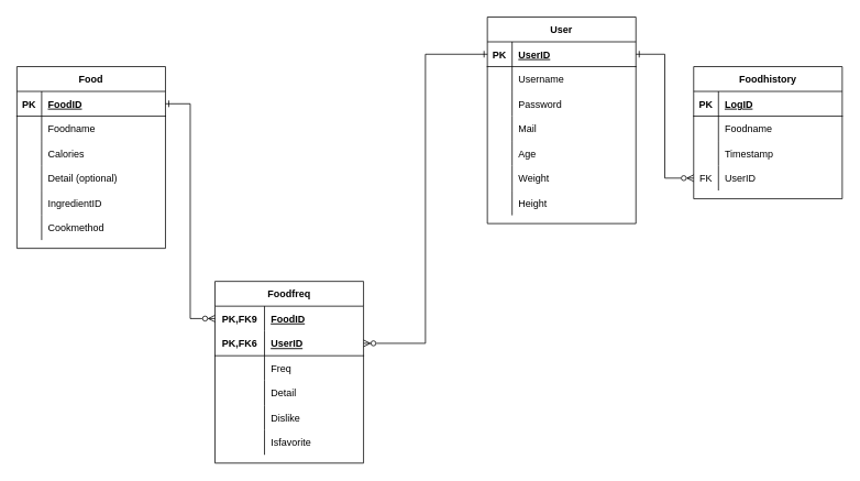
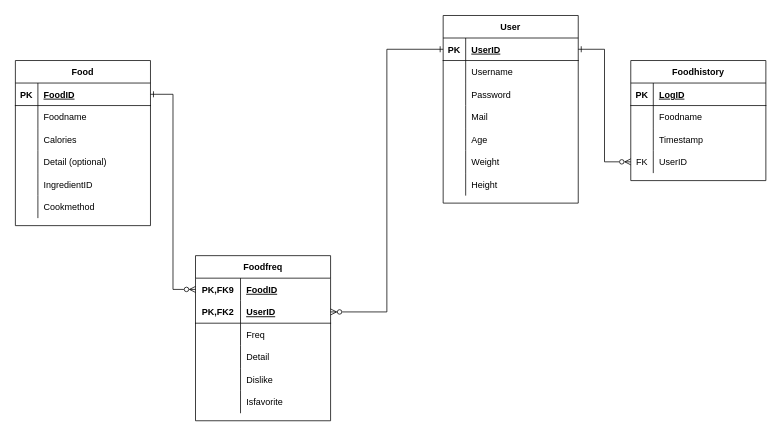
  <mxCell id="0" />
  <mxCell id="1" parent="0" />
  <mxCell id="2" value="Food" style="shape=table;startSize=30;container=1;collapsible=1;childLayout=tableLayout;fixedRows=1;rowLines=0;fontStyle=1;align=center;resizeLast=1;" vertex="1" parent="1"><mxGeometry x="20" y="80" width="180" height="220" as="geometry" /></mxCell>
  <mxCell id="3" value="" style="shape=tableRow;horizontal=0;startSize=0;swimlaneHead=0;swimlaneBody=0;fillColor=none;collapsible=0;dropTarget=0;points=[[0,0.5],[1,0.5]];portConstraint=eastwest;top=0;left=0;right=0;bottom=1;" vertex="1" parent="2"><mxGeometry y="30" width="180" height="30" as="geometry" /></mxCell>
  <mxCell id="4" value="PK" style="shape=partialRectangle;connectable=0;fillColor=none;top=0;left=0;bottom=0;right=0;fontStyle=1;overflow=hidden;" vertex="1" parent="3"><mxGeometry width="30" height="30" as="geometry"><mxRectangle width="30" height="30" as="alternateBounds" /></mxGeometry></mxCell>
  <mxCell id="5" value="FoodID" style="shape=partialRectangle;connectable=0;fillColor=none;top=0;left=0;bottom=0;right=0;align=left;spacingLeft=6;fontStyle=5;overflow=hidden;" vertex="1" parent="3"><mxGeometry x="30" width="150" height="30" as="geometry"><mxRectangle width="150" height="30" as="alternateBounds" /></mxGeometry></mxCell>
  <mxCell id="6" value="" style="shape=tableRow;horizontal=0;startSize=0;swimlaneHead=0;swimlaneBody=0;fillColor=none;collapsible=0;dropTarget=0;points=[[0,0.5],[1,0.5]];portConstraint=eastwest;top=0;left=0;right=0;bottom=0;" vertex="1" parent="2"><mxGeometry y="60" width="180" height="30" as="geometry" /></mxCell>
  <mxCell id="7" value="" style="shape=partialRectangle;connectable=0;fillColor=none;top=0;left=0;bottom=0;right=0;editable=1;overflow=hidden;" vertex="1" parent="6"><mxGeometry width="30" height="30" as="geometry"><mxRectangle width="30" height="30" as="alternateBounds" /></mxGeometry></mxCell>
  <mxCell id="8" value="Foodname" style="shape=partialRectangle;connectable=0;fillColor=none;top=0;left=0;bottom=0;right=0;align=left;spacingLeft=6;overflow=hidden;" vertex="1" parent="6"><mxGeometry x="30" width="150" height="30" as="geometry"><mxRectangle width="150" height="30" as="alternateBounds" /></mxGeometry></mxCell>
  <mxCell id="9" value="" style="shape=tableRow;horizontal=0;startSize=0;swimlaneHead=0;swimlaneBody=0;fillColor=none;collapsible=0;dropTarget=0;points=[[0,0.5],[1,0.5]];portConstraint=eastwest;top=0;left=0;right=0;bottom=0;" vertex="1" parent="2"><mxGeometry y="90" width="180" height="30" as="geometry" /></mxCell>
  <mxCell id="10" value="" style="shape=partialRectangle;connectable=0;fillColor=none;top=0;left=0;bottom=0;right=0;editable=1;overflow=hidden;" vertex="1" parent="9"><mxGeometry width="30" height="30" as="geometry"><mxRectangle width="30" height="30" as="alternateBounds" /></mxGeometry></mxCell>
  <mxCell id="11" value="Calories" style="shape=partialRectangle;connectable=0;fillColor=none;top=0;left=0;bottom=0;right=0;align=left;spacingLeft=6;overflow=hidden;" vertex="1" parent="9"><mxGeometry x="30" width="150" height="30" as="geometry"><mxRectangle width="150" height="30" as="alternateBounds" /></mxGeometry></mxCell>
  <mxCell id="12" value="" style="shape=tableRow;horizontal=0;startSize=0;swimlaneHead=0;swimlaneBody=0;fillColor=none;collapsible=0;dropTarget=0;points=[[0,0.5],[1,0.5]];portConstraint=eastwest;top=0;left=0;right=0;bottom=0;" vertex="1" parent="2"><mxGeometry y="120" width="180" height="30" as="geometry" /></mxCell>
  <mxCell id="13" value="" style="shape=partialRectangle;connectable=0;fillColor=none;top=0;left=0;bottom=0;right=0;editable=1;overflow=hidden;" vertex="1" parent="12"><mxGeometry width="30" height="30" as="geometry"><mxRectangle width="30" height="30" as="alternateBounds" /></mxGeometry></mxCell>
  <mxCell id="14" value="Detail (optional)" style="shape=partialRectangle;connectable=0;fillColor=none;top=0;left=0;bottom=0;right=0;align=left;spacingLeft=6;overflow=hidden;" vertex="1" parent="12"><mxGeometry x="30" width="150" height="30" as="geometry"><mxRectangle width="150" height="30" as="alternateBounds" /></mxGeometry></mxCell>
  <mxCell id="15" value="" style="shape=tableRow;horizontal=0;startSize=0;swimlaneHead=0;swimlaneBody=0;fillColor=none;collapsible=0;dropTarget=0;points=[[0,0.5],[1,0.5]];portConstraint=eastwest;top=0;left=0;right=0;bottom=0;" vertex="1" parent="2"><mxGeometry y="150" width="180" height="30" as="geometry" /></mxCell>
  <mxCell id="16" value="" style="shape=partialRectangle;connectable=0;fillColor=none;top=0;left=0;bottom=0;right=0;editable=1;overflow=hidden;" vertex="1" parent="15"><mxGeometry width="30" height="30" as="geometry"><mxRectangle width="30" height="30" as="alternateBounds" /></mxGeometry></mxCell>
  <mxCell id="17" value="IngredientID" style="shape=partialRectangle;connectable=0;fillColor=none;top=0;left=0;bottom=0;right=0;align=left;spacingLeft=6;overflow=hidden;" vertex="1" parent="15"><mxGeometry x="30" width="150" height="30" as="geometry"><mxRectangle width="150" height="30" as="alternateBounds" /></mxGeometry></mxCell>
  <mxCell id="18" value="" style="shape=tableRow;horizontal=0;startSize=0;swimlaneHead=0;swimlaneBody=0;fillColor=none;collapsible=0;dropTarget=0;points=[[0,0.5],[1,0.5]];portConstraint=eastwest;top=0;left=0;right=0;bottom=0;" vertex="1" parent="2"><mxGeometry y="180" width="180" height="30" as="geometry" /></mxCell>
  <mxCell id="19" value="" style="shape=partialRectangle;connectable=0;fillColor=none;top=0;left=0;bottom=0;right=0;editable=1;overflow=hidden;" vertex="1" parent="18"><mxGeometry width="30" height="30" as="geometry"><mxRectangle width="30" height="30" as="alternateBounds" /></mxGeometry></mxCell>
  <mxCell id="20" value="Cookmethod" style="shape=partialRectangle;connectable=0;fillColor=none;top=0;left=0;bottom=0;right=0;align=left;spacingLeft=6;overflow=hidden;" vertex="1" parent="18"><mxGeometry x="30" width="150" height="30" as="geometry"><mxRectangle width="150" height="30" as="alternateBounds" /></mxGeometry></mxCell>
  <mxCell id="21" value="User" style="shape=table;startSize=30;container=1;collapsible=1;childLayout=tableLayout;fixedRows=1;rowLines=0;fontStyle=1;align=center;resizeLast=1;" vertex="1" parent="1"><mxGeometry x="590" y="20" width="180" height="250" as="geometry" /></mxCell>
  <mxCell id="22" value="" style="shape=tableRow;horizontal=0;startSize=0;swimlaneHead=0;swimlaneBody=0;fillColor=none;collapsible=0;dropTarget=0;points=[[0,0.5],[1,0.5]];portConstraint=eastwest;top=0;left=0;right=0;bottom=1;" vertex="1" parent="21"><mxGeometry y="30" width="180" height="30" as="geometry" /></mxCell>
  <mxCell id="23" value="PK" style="shape=partialRectangle;connectable=0;fillColor=none;top=0;left=0;bottom=0;right=0;fontStyle=1;overflow=hidden;" vertex="1" parent="22"><mxGeometry width="30" height="30" as="geometry"><mxRectangle width="30" height="30" as="alternateBounds" /></mxGeometry></mxCell>
  <mxCell id="24" value="UserID" style="shape=partialRectangle;connectable=0;fillColor=none;top=0;left=0;bottom=0;right=0;align=left;spacingLeft=6;fontStyle=5;overflow=hidden;" vertex="1" parent="22"><mxGeometry x="30" width="150" height="30" as="geometry"><mxRectangle width="150" height="30" as="alternateBounds" /></mxGeometry></mxCell>
  <mxCell id="25" value="" style="shape=tableRow;horizontal=0;startSize=0;swimlaneHead=0;swimlaneBody=0;fillColor=none;collapsible=0;dropTarget=0;points=[[0,0.5],[1,0.5]];portConstraint=eastwest;top=0;left=0;right=0;bottom=0;" vertex="1" parent="21"><mxGeometry y="60" width="180" height="30" as="geometry" /></mxCell>
  <mxCell id="26" value="" style="shape=partialRectangle;connectable=0;fillColor=none;top=0;left=0;bottom=0;right=0;editable=1;overflow=hidden;" vertex="1" parent="25"><mxGeometry width="30" height="30" as="geometry"><mxRectangle width="30" height="30" as="alternateBounds" /></mxGeometry></mxCell>
  <mxCell id="27" value="Username" style="shape=partialRectangle;connectable=0;fillColor=none;top=0;left=0;bottom=0;right=0;align=left;spacingLeft=6;overflow=hidden;" vertex="1" parent="25"><mxGeometry x="30" width="150" height="30" as="geometry"><mxRectangle width="150" height="30" as="alternateBounds" /></mxGeometry></mxCell>
  <mxCell id="28" value="" style="shape=tableRow;horizontal=0;startSize=0;swimlaneHead=0;swimlaneBody=0;fillColor=none;collapsible=0;dropTarget=0;points=[[0,0.5],[1,0.5]];portConstraint=eastwest;top=0;left=0;right=0;bottom=0;" vertex="1" parent="21"><mxGeometry y="90" width="180" height="30" as="geometry" /></mxCell>
  <mxCell id="29" value="" style="shape=partialRectangle;connectable=0;fillColor=none;top=0;left=0;bottom=0;right=0;editable=1;overflow=hidden;" vertex="1" parent="28"><mxGeometry width="30" height="30" as="geometry"><mxRectangle width="30" height="30" as="alternateBounds" /></mxGeometry></mxCell>
  <mxCell id="30" value="Password" style="shape=partialRectangle;connectable=0;fillColor=none;top=0;left=0;bottom=0;right=0;align=left;spacingLeft=6;overflow=hidden;" vertex="1" parent="28"><mxGeometry x="30" width="150" height="30" as="geometry"><mxRectangle width="150" height="30" as="alternateBounds" /></mxGeometry></mxCell>
  <mxCell id="31" value="" style="shape=tableRow;horizontal=0;startSize=0;swimlaneHead=0;swimlaneBody=0;fillColor=none;collapsible=0;dropTarget=0;points=[[0,0.5],[1,0.5]];portConstraint=eastwest;top=0;left=0;right=0;bottom=0;" vertex="1" parent="21"><mxGeometry y="120" width="180" height="30" as="geometry" /></mxCell>
  <mxCell id="32" value="" style="shape=partialRectangle;connectable=0;fillColor=none;top=0;left=0;bottom=0;right=0;editable=1;overflow=hidden;" vertex="1" parent="31"><mxGeometry width="30" height="30" as="geometry"><mxRectangle width="30" height="30" as="alternateBounds" /></mxGeometry></mxCell>
  <mxCell id="33" value="Mail" style="shape=partialRectangle;connectable=0;fillColor=none;top=0;left=0;bottom=0;right=0;align=left;spacingLeft=6;overflow=hidden;" vertex="1" parent="31"><mxGeometry x="30" width="150" height="30" as="geometry"><mxRectangle width="150" height="30" as="alternateBounds" /></mxGeometry></mxCell>
  <mxCell id="34" value="" style="shape=tableRow;horizontal=0;startSize=0;swimlaneHead=0;swimlaneBody=0;fillColor=none;collapsible=0;dropTarget=0;points=[[0,0.5],[1,0.5]];portConstraint=eastwest;top=0;left=0;right=0;bottom=0;" vertex="1" parent="21"><mxGeometry y="150" width="180" height="30" as="geometry" /></mxCell>
  <mxCell id="35" value="" style="shape=partialRectangle;connectable=0;fillColor=none;top=0;left=0;bottom=0;right=0;editable=1;overflow=hidden;" vertex="1" parent="34"><mxGeometry width="30" height="30" as="geometry"><mxRectangle width="30" height="30" as="alternateBounds" /></mxGeometry></mxCell>
  <mxCell id="36" value="Age" style="shape=partialRectangle;connectable=0;fillColor=none;top=0;left=0;bottom=0;right=0;align=left;spacingLeft=6;overflow=hidden;" vertex="1" parent="34"><mxGeometry x="30" width="150" height="30" as="geometry"><mxRectangle width="150" height="30" as="alternateBounds" /></mxGeometry></mxCell>
  <mxCell id="37" value="" style="shape=tableRow;horizontal=0;startSize=0;swimlaneHead=0;swimlaneBody=0;fillColor=none;collapsible=0;dropTarget=0;points=[[0,0.5],[1,0.5]];portConstraint=eastwest;top=0;left=0;right=0;bottom=0;" vertex="1" parent="21"><mxGeometry y="180" width="180" height="30" as="geometry" /></mxCell>
  <mxCell id="38" value="" style="shape=partialRectangle;connectable=0;fillColor=none;top=0;left=0;bottom=0;right=0;editable=1;overflow=hidden;" vertex="1" parent="37"><mxGeometry width="30" height="30" as="geometry"><mxRectangle width="30" height="30" as="alternateBounds" /></mxGeometry></mxCell>
  <mxCell id="39" value="Weight   " style="shape=partialRectangle;connectable=0;fillColor=none;top=0;left=0;bottom=0;right=0;align=left;spacingLeft=6;overflow=hidden;" vertex="1" parent="37"><mxGeometry x="30" width="150" height="30" as="geometry"><mxRectangle width="150" height="30" as="alternateBounds" /></mxGeometry></mxCell>
  <mxCell id="40" value="" style="shape=tableRow;horizontal=0;startSize=0;swimlaneHead=0;swimlaneBody=0;fillColor=none;collapsible=0;dropTarget=0;points=[[0,0.5],[1,0.5]];portConstraint=eastwest;top=0;left=0;right=0;bottom=0;" vertex="1" parent="21"><mxGeometry y="210" width="180" height="30" as="geometry" /></mxCell>
  <mxCell id="41" value="" style="shape=partialRectangle;connectable=0;fillColor=none;top=0;left=0;bottom=0;right=0;editable=1;overflow=hidden;" vertex="1" parent="40"><mxGeometry width="30" height="30" as="geometry"><mxRectangle width="30" height="30" as="alternateBounds" /></mxGeometry></mxCell>
  <mxCell id="42" value="Height" style="shape=partialRectangle;connectable=0;fillColor=none;top=0;left=0;bottom=0;right=0;align=left;spacingLeft=6;overflow=hidden;" vertex="1" parent="40"><mxGeometry x="30" width="150" height="30" as="geometry"><mxRectangle width="150" height="30" as="alternateBounds" /></mxGeometry></mxCell>
  <mxCell id="43" value="Foodfreq" style="shape=table;startSize=30;container=1;collapsible=1;childLayout=tableLayout;fixedRows=1;rowLines=0;fontStyle=1;align=center;resizeLast=1;" vertex="1" parent="1"><mxGeometry x="260" y="340" width="180" height="220" as="geometry" /></mxCell>
  <mxCell id="44" value="" style="shape=tableRow;horizontal=0;startSize=0;swimlaneHead=0;swimlaneBody=0;fillColor=none;collapsible=0;dropTarget=0;points=[[0,0.5],[1,0.5]];portConstraint=eastwest;top=0;left=0;right=0;bottom=0;" vertex="1" parent="43"><mxGeometry y="30" width="180" height="30" as="geometry" /></mxCell>
  <mxCell id="45" value="PK,FK9" style="shape=partialRectangle;connectable=0;fillColor=none;top=0;left=0;bottom=0;right=0;fontStyle=1;overflow=hidden;" vertex="1" parent="44"><mxGeometry width="60" height="30" as="geometry"><mxRectangle width="60" height="30" as="alternateBounds" /></mxGeometry></mxCell>
  <mxCell id="46" value="FoodID" style="shape=partialRectangle;connectable=0;fillColor=none;top=0;left=0;bottom=0;right=0;align=left;spacingLeft=6;fontStyle=5;overflow=hidden;" vertex="1" parent="44"><mxGeometry x="60" width="120" height="30" as="geometry"><mxRectangle width="120" height="30" as="alternateBounds" /></mxGeometry></mxCell>
  <mxCell id="47" value="" style="shape=tableRow;horizontal=0;startSize=0;swimlaneHead=0;swimlaneBody=0;fillColor=none;collapsible=0;dropTarget=0;points=[[0,0.5],[1,0.5]];portConstraint=eastwest;top=0;left=0;right=0;bottom=1;" vertex="1" parent="43"><mxGeometry y="60" width="180" height="30" as="geometry" /></mxCell>
- <mxCell id="48" value="PK,FK6" style="shape=partialRectangle;connectable=0;fillColor=none;top=0;left=0;bottom=0;right=0;fontStyle=1;overflow=hidden;" vertex="1" parent="47"><mxGeometry width="60" height="30" as="geometry"><mxRectangle width="60" height="30" as="alternateBounds" /></mxGeometry></mxCell>
+ <mxCell id="48" value="PK,FK2" style="shape=partialRectangle;connectable=0;fillColor=none;top=0;left=0;bottom=0;right=0;fontStyle=1;overflow=hidden;" vertex="1" parent="47"><mxGeometry width="60" height="30" as="geometry"><mxRectangle width="60" height="30" as="alternateBounds" /></mxGeometry></mxCell>
  <mxCell id="49" value="UserID" style="shape=partialRectangle;connectable=0;fillColor=none;top=0;left=0;bottom=0;right=0;align=left;spacingLeft=6;fontStyle=5;overflow=hidden;" vertex="1" parent="47"><mxGeometry x="60" width="120" height="30" as="geometry"><mxRectangle width="120" height="30" as="alternateBounds" /></mxGeometry></mxCell>
  <mxCell id="50" value="" style="shape=tableRow;horizontal=0;startSize=0;swimlaneHead=0;swimlaneBody=0;fillColor=none;collapsible=0;dropTarget=0;points=[[0,0.5],[1,0.5]];portConstraint=eastwest;top=0;left=0;right=0;bottom=0;" vertex="1" parent="43"><mxGeometry y="90" width="180" height="30" as="geometry" /></mxCell>
  <mxCell id="51" value="" style="shape=partialRectangle;connectable=0;fillColor=none;top=0;left=0;bottom=0;right=0;editable=1;overflow=hidden;" vertex="1" parent="50"><mxGeometry width="60" height="30" as="geometry"><mxRectangle width="60" height="30" as="alternateBounds" /></mxGeometry></mxCell>
  <mxCell id="52" value="Freq" style="shape=partialRectangle;connectable=0;fillColor=none;top=0;left=0;bottom=0;right=0;align=left;spacingLeft=6;overflow=hidden;" vertex="1" parent="50"><mxGeometry x="60" width="120" height="30" as="geometry"><mxRectangle width="120" height="30" as="alternateBounds" /></mxGeometry></mxCell>
  <mxCell id="53" value="" style="shape=tableRow;horizontal=0;startSize=0;swimlaneHead=0;swimlaneBody=0;fillColor=none;collapsible=0;dropTarget=0;points=[[0,0.5],[1,0.5]];portConstraint=eastwest;top=0;left=0;right=0;bottom=0;" vertex="1" parent="43"><mxGeometry y="120" width="180" height="30" as="geometry" /></mxCell>
  <mxCell id="54" value="" style="shape=partialRectangle;connectable=0;fillColor=none;top=0;left=0;bottom=0;right=0;editable=1;overflow=hidden;" vertex="1" parent="53"><mxGeometry width="60" height="30" as="geometry"><mxRectangle width="60" height="30" as="alternateBounds" /></mxGeometry></mxCell>
  <mxCell id="55" value="Detail   " style="shape=partialRectangle;connectable=0;fillColor=none;top=0;left=0;bottom=0;right=0;align=left;spacingLeft=6;overflow=hidden;" vertex="1" parent="53"><mxGeometry x="60" width="120" height="30" as="geometry"><mxRectangle width="120" height="30" as="alternateBounds" /></mxGeometry></mxCell>
  <mxCell id="56" value="" style="shape=tableRow;horizontal=0;startSize=0;swimlaneHead=0;swimlaneBody=0;fillColor=none;collapsible=0;dropTarget=0;points=[[0,0.5],[1,0.5]];portConstraint=eastwest;top=0;left=0;right=0;bottom=0;" vertex="1" parent="43"><mxGeometry y="150" width="180" height="30" as="geometry" /></mxCell>
  <mxCell id="57" value="" style="shape=partialRectangle;connectable=0;fillColor=none;top=0;left=0;bottom=0;right=0;editable=1;overflow=hidden;" vertex="1" parent="56"><mxGeometry width="60" height="30" as="geometry"><mxRectangle width="60" height="30" as="alternateBounds" /></mxGeometry></mxCell>
  <mxCell id="58" value="Dislike" style="shape=partialRectangle;connectable=0;fillColor=none;top=0;left=0;bottom=0;right=0;align=left;spacingLeft=6;overflow=hidden;" vertex="1" parent="56"><mxGeometry x="60" width="120" height="30" as="geometry"><mxRectangle width="120" height="30" as="alternateBounds" /></mxGeometry></mxCell>
  <mxCell id="59" value="" style="shape=tableRow;horizontal=0;startSize=0;swimlaneHead=0;swimlaneBody=0;fillColor=none;collapsible=0;dropTarget=0;points=[[0,0.5],[1,0.5]];portConstraint=eastwest;top=0;left=0;right=0;bottom=0;" vertex="1" parent="43"><mxGeometry y="180" width="180" height="30" as="geometry" /></mxCell>
  <mxCell id="60" value="" style="shape=partialRectangle;connectable=0;fillColor=none;top=0;left=0;bottom=0;right=0;editable=1;overflow=hidden;" vertex="1" parent="59"><mxGeometry width="60" height="30" as="geometry"><mxRectangle width="60" height="30" as="alternateBounds" /></mxGeometry></mxCell>
  <mxCell id="61" value="Isfavorite" style="shape=partialRectangle;connectable=0;fillColor=none;top=0;left=0;bottom=0;right=0;align=left;spacingLeft=6;overflow=hidden;" vertex="1" parent="59"><mxGeometry x="60" width="120" height="30" as="geometry"><mxRectangle width="120" height="30" as="alternateBounds" /></mxGeometry></mxCell>
  <mxCell id="62" value="Foodhistory" style="shape=table;startSize=30;container=1;collapsible=1;childLayout=tableLayout;fixedRows=1;rowLines=0;fontStyle=1;align=center;resizeLast=1;" vertex="1" parent="1"><mxGeometry x="840" y="80" width="180" height="160" as="geometry" /></mxCell>
  <mxCell id="63" value="" style="shape=tableRow;horizontal=0;startSize=0;swimlaneHead=0;swimlaneBody=0;fillColor=none;collapsible=0;dropTarget=0;points=[[0,0.5],[1,0.5]];portConstraint=eastwest;top=0;left=0;right=0;bottom=1;" vertex="1" parent="62"><mxGeometry y="30" width="180" height="30" as="geometry" /></mxCell>
  <mxCell id="64" value="PK" style="shape=partialRectangle;connectable=0;fillColor=none;top=0;left=0;bottom=0;right=0;fontStyle=1;overflow=hidden;" vertex="1" parent="63"><mxGeometry width="30" height="30" as="geometry"><mxRectangle width="30" height="30" as="alternateBounds" /></mxGeometry></mxCell>
  <mxCell id="65" value="LogID" style="shape=partialRectangle;connectable=0;fillColor=none;top=0;left=0;bottom=0;right=0;align=left;spacingLeft=6;fontStyle=5;overflow=hidden;" vertex="1" parent="63"><mxGeometry x="30" width="150" height="30" as="geometry"><mxRectangle width="150" height="30" as="alternateBounds" /></mxGeometry></mxCell>
  <mxCell id="66" value="" style="shape=tableRow;horizontal=0;startSize=0;swimlaneHead=0;swimlaneBody=0;fillColor=none;collapsible=0;dropTarget=0;points=[[0,0.5],[1,0.5]];portConstraint=eastwest;top=0;left=0;right=0;bottom=0;" vertex="1" parent="62"><mxGeometry y="60" width="180" height="30" as="geometry" /></mxCell>
  <mxCell id="67" value="" style="shape=partialRectangle;connectable=0;fillColor=none;top=0;left=0;bottom=0;right=0;editable=1;overflow=hidden;" vertex="1" parent="66"><mxGeometry width="30" height="30" as="geometry"><mxRectangle width="30" height="30" as="alternateBounds" /></mxGeometry></mxCell>
  <mxCell id="68" value="Foodname" style="shape=partialRectangle;connectable=0;fillColor=none;top=0;left=0;bottom=0;right=0;align=left;spacingLeft=6;overflow=hidden;" vertex="1" parent="66"><mxGeometry x="30" width="150" height="30" as="geometry"><mxRectangle width="150" height="30" as="alternateBounds" /></mxGeometry></mxCell>
  <mxCell id="69" value="" style="shape=tableRow;horizontal=0;startSize=0;swimlaneHead=0;swimlaneBody=0;fillColor=none;collapsible=0;dropTarget=0;points=[[0,0.5],[1,0.5]];portConstraint=eastwest;top=0;left=0;right=0;bottom=0;" vertex="1" parent="62"><mxGeometry y="90" width="180" height="30" as="geometry" /></mxCell>
  <mxCell id="70" value="" style="shape=partialRectangle;connectable=0;fillColor=none;top=0;left=0;bottom=0;right=0;editable=1;overflow=hidden;" vertex="1" parent="69"><mxGeometry width="30" height="30" as="geometry"><mxRectangle width="30" height="30" as="alternateBounds" /></mxGeometry></mxCell>
  <mxCell id="71" value="Timestamp" style="shape=partialRectangle;connectable=0;fillColor=none;top=0;left=0;bottom=0;right=0;align=left;spacingLeft=6;overflow=hidden;" vertex="1" parent="69"><mxGeometry x="30" width="150" height="30" as="geometry"><mxRectangle width="150" height="30" as="alternateBounds" /></mxGeometry></mxCell>
  <mxCell id="72" value="" style="shape=tableRow;horizontal=0;startSize=0;swimlaneHead=0;swimlaneBody=0;fillColor=none;collapsible=0;dropTarget=0;points=[[0,0.5],[1,0.5]];portConstraint=eastwest;top=0;left=0;right=0;bottom=0;" vertex="1" parent="62"><mxGeometry y="120" width="180" height="30" as="geometry" /></mxCell>
  <mxCell id="73" value="FK" style="shape=partialRectangle;connectable=0;fillColor=none;top=0;left=0;bottom=0;right=0;editable=1;overflow=hidden;" vertex="1" parent="72"><mxGeometry width="30" height="30" as="geometry"><mxRectangle width="30" height="30" as="alternateBounds" /></mxGeometry></mxCell>
  <mxCell id="74" value="UserID" style="shape=partialRectangle;connectable=0;fillColor=none;top=0;left=0;bottom=0;right=0;align=left;spacingLeft=6;overflow=hidden;" vertex="1" parent="72"><mxGeometry x="30" width="150" height="30" as="geometry"><mxRectangle width="150" height="30" as="alternateBounds" /></mxGeometry></mxCell>
  <mxCell id="75" style="edgeStyle=orthogonalEdgeStyle;rounded=0;orthogonalLoop=1;jettySize=auto;html=1;endArrow=ERzeroToMany;endFill=0;startArrow=ERone;startFill=0;" edge="1" parent="1" source="22" target="72"><mxGeometry relative="1" as="geometry" /></mxCell>
  <mxCell id="76" style="edgeStyle=orthogonalEdgeStyle;rounded=0;orthogonalLoop=1;jettySize=auto;html=1;entryX=0;entryY=0.5;entryDx=0;entryDy=0;startArrow=ERone;startFill=0;endArrow=ERzeroToMany;endFill=0;" edge="1" parent="1" source="3" target="44"><mxGeometry relative="1" as="geometry" /></mxCell>
  <mxCell id="77" style="edgeStyle=orthogonalEdgeStyle;rounded=0;orthogonalLoop=1;jettySize=auto;html=1;exitX=0;exitY=0.5;exitDx=0;exitDy=0;startArrow=ERone;startFill=0;endArrow=ERzeroToMany;endFill=0;" edge="1" parent="1" source="22" target="47"><mxGeometry relative="1" as="geometry" /></mxCell>
